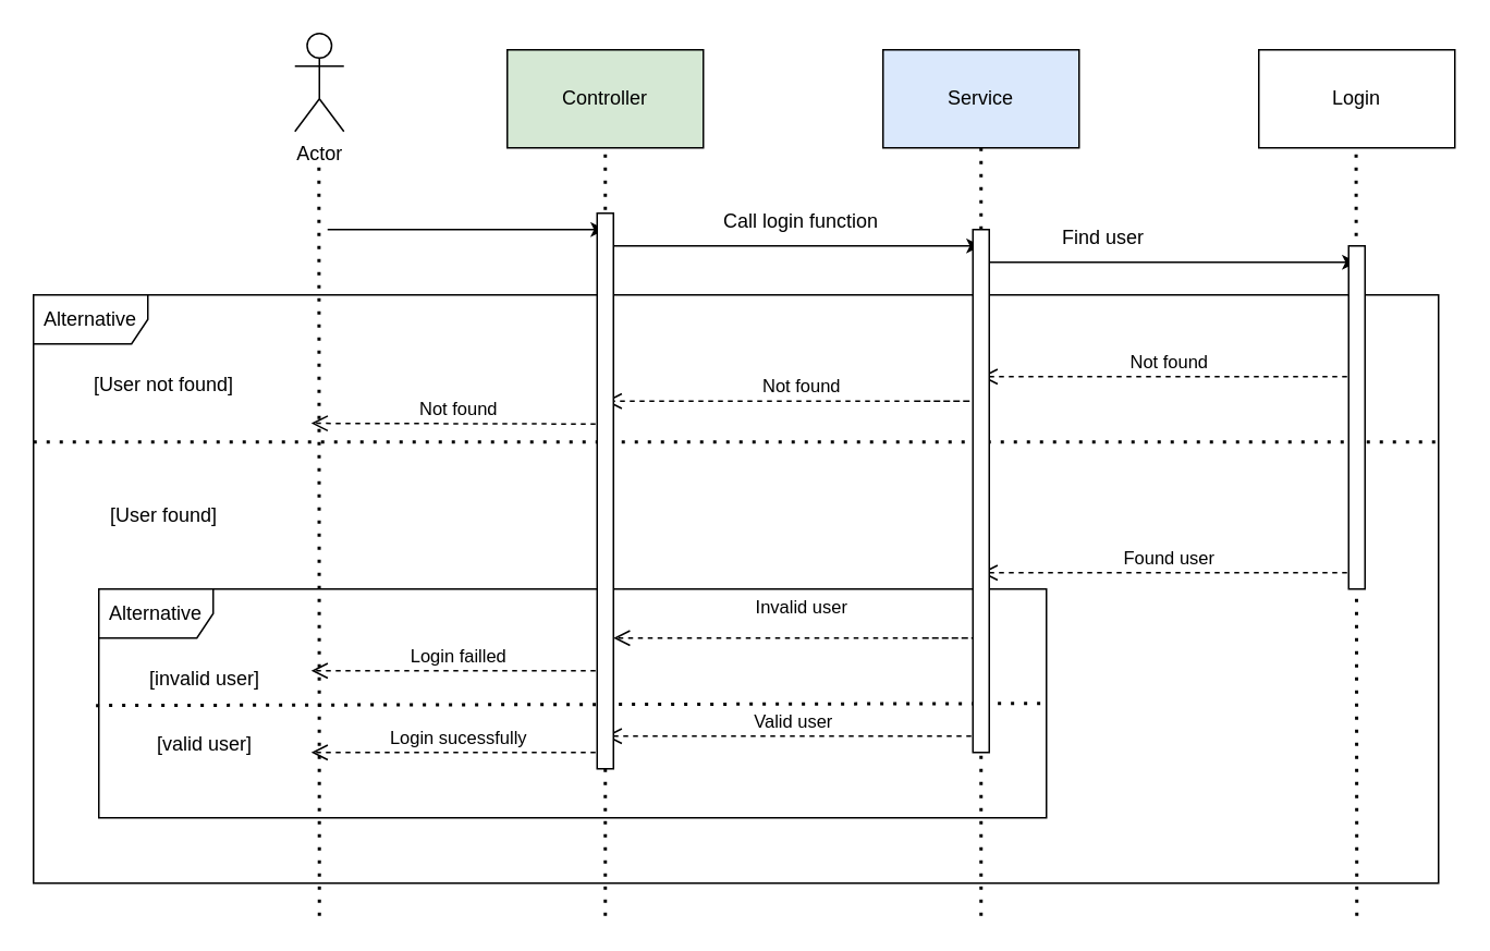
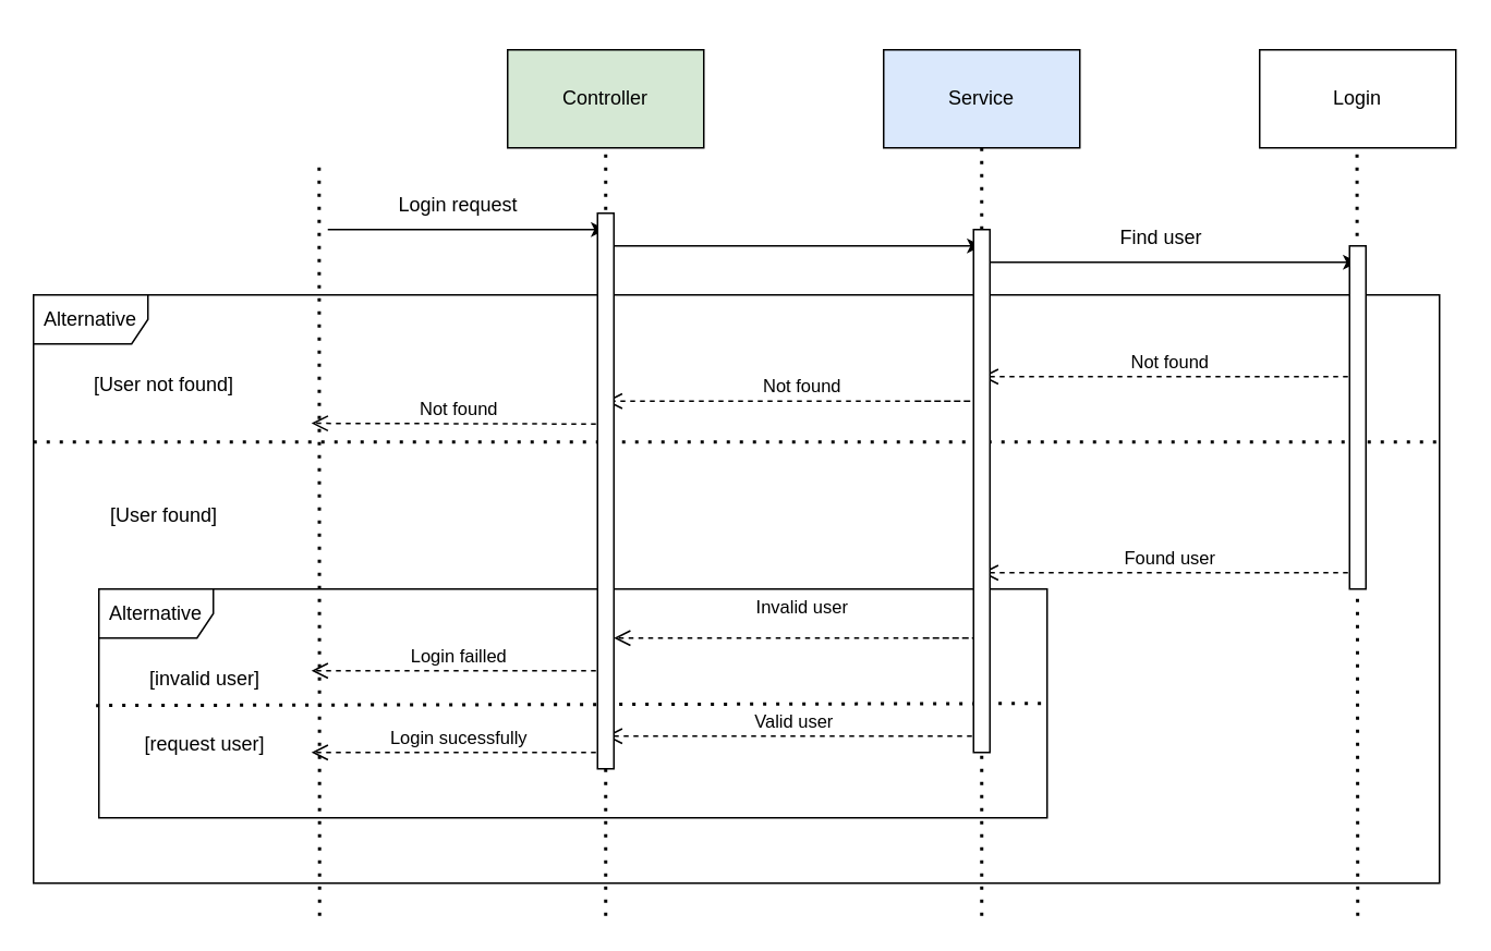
  <mxCell id="0" />
  <mxCell id="1" parent="0" />
- <mxCell id="2" value="Actor" style="shape=umlActor;verticalLabelPosition=bottom;verticalAlign=top;html=1;outlineConnect=0;" vertex="1" parent="1"><mxGeometry x="180" y="20" width="30" height="60" as="geometry" /></mxCell>
  <mxCell id="3" value="Controller" style="rounded=0;whiteSpace=wrap;html=1;fillColor=#d5e8d4;" vertex="1" parent="1"><mxGeometry x="310" y="30" width="120" height="60" as="geometry" /></mxCell>
  <mxCell id="4" value="Service" style="rounded=0;whiteSpace=wrap;html=1;fillColor=#dae8fc;" vertex="1" parent="1"><mxGeometry x="540" y="30" width="120" height="60" as="geometry" /></mxCell>
  <mxCell id="5" value="Login" style="rounded=0;whiteSpace=wrap;html=1;" vertex="1" parent="1"><mxGeometry x="770" y="30" width="120" height="60" as="geometry" /></mxCell>
  <mxCell id="6" value="" style="endArrow=none;dashed=1;html=1;dashPattern=1 3;strokeWidth=2;rounded=0;entryX=0.5;entryY=1;entryDx=0;entryDy=0;" edge="1" parent="1" target="3"><mxGeometry width="50" height="50" relative="1" as="geometry"><mxPoint x="370" y="560" as="sourcePoint" /><mxPoint x="540" y="190" as="targetPoint" /></mxGeometry></mxCell>
  <mxCell id="7" value="" style="endArrow=none;dashed=1;html=1;dashPattern=1 3;strokeWidth=2;rounded=0;entryX=0.5;entryY=1;entryDx=0;entryDy=0;startArrow=none;" edge="1" parent="1" source="33" target="4"><mxGeometry width="50" height="50" relative="1" as="geometry"><mxPoint x="600" y="560" as="sourcePoint" /><mxPoint x="540" y="190" as="targetPoint" /></mxGeometry></mxCell>
  <mxCell id="8" value="" style="endArrow=none;dashed=1;html=1;dashPattern=1 3;strokeWidth=2;rounded=0;entryX=0.5;entryY=1;entryDx=0;entryDy=0;" edge="1" parent="1"><mxGeometry width="50" height="50" relative="1" as="geometry"><mxPoint x="830" y="560" as="sourcePoint" /><mxPoint x="829.55" y="90" as="targetPoint" /></mxGeometry></mxCell>
  <mxCell id="9" value="" style="endArrow=none;dashed=1;html=1;dashPattern=1 3;strokeWidth=2;rounded=0;entryX=0.5;entryY=1;entryDx=0;entryDy=0;" edge="1" parent="1"><mxGeometry width="50" height="50" relative="1" as="geometry"><mxPoint x="195" y="560" as="sourcePoint" /><mxPoint x="194.72" y="100" as="targetPoint" /></mxGeometry></mxCell>
  <mxCell id="10" value="" style="endArrow=classic;html=1;rounded=0;" edge="1" parent="1"><mxGeometry width="50" height="50" relative="1" as="geometry"><mxPoint x="200" y="140" as="sourcePoint" /><mxPoint x="370" y="140" as="targetPoint" /></mxGeometry></mxCell>
+ <mxCell id="11" value="Login request&lt;br&gt;" style="text;html=1;strokeColor=none;fillColor=none;align=center;verticalAlign=middle;whiteSpace=wrap;rounded=0;" vertex="1" parent="1"><mxGeometry x="220" y="110" width="120" height="30" as="geometry" /></mxCell>
  <mxCell id="12" value="" style="endArrow=classic;html=1;rounded=0;" edge="1" parent="1"><mxGeometry width="50" height="50" relative="1" as="geometry"><mxPoint x="370" y="150" as="sourcePoint" /><mxPoint x="600" y="150" as="targetPoint" /></mxGeometry></mxCell>
- <mxCell id="13" value="Call login function" style="text;html=1;strokeColor=none;fillColor=none;align=center;verticalAlign=middle;whiteSpace=wrap;rounded=0;" vertex="1" parent="1"><mxGeometry x="430" y="120" width="120" height="30" as="geometry" /></mxCell>
  <mxCell id="14" value="" style="endArrow=classic;html=1;rounded=0;" edge="1" parent="1"><mxGeometry width="50" height="50" relative="1" as="geometry"><mxPoint x="600" y="160" as="sourcePoint" /><mxPoint x="830" y="160" as="targetPoint" /></mxGeometry></mxCell>
- <mxCell id="15" value="Find user" style="text;html=1;strokeColor=none;fillColor=none;align=center;verticalAlign=middle;whiteSpace=wrap;rounded=0;" vertex="1" parent="1"><mxGeometry x="645" y="130" width="60" height="30" as="geometry" /></mxCell>
+ <mxCell id="15" value="Find user" style="text;html=1;strokeColor=none;fillColor=none;align=center;verticalAlign=middle;whiteSpace=wrap;rounded=0;" vertex="1" parent="1"><mxGeometry x="680" y="130" width="60" height="30" as="geometry" /></mxCell>
  <mxCell id="16" value="[User not found]" style="text;html=1;strokeColor=none;fillColor=none;align=center;verticalAlign=middle;whiteSpace=wrap;rounded=0;" vertex="1" parent="1"><mxGeometry x="30" y="220" width="140" height="30" as="geometry" /></mxCell>
  <mxCell id="17" value="[User found]" style="text;html=1;strokeColor=none;fillColor=none;align=center;verticalAlign=middle;whiteSpace=wrap;rounded=0;" vertex="1" parent="1"><mxGeometry x="30" y="300" width="140" height="30" as="geometry" /></mxCell>
  <mxCell id="18" value="Not found" style="html=1;verticalAlign=bottom;endArrow=open;dashed=1;endSize=8;rounded=0;" edge="1" parent="1"><mxGeometry relative="1" as="geometry"><mxPoint x="830" y="230" as="sourcePoint" /><mxPoint x="600" y="230" as="targetPoint" /><Array as="points"><mxPoint x="800" y="230" /></Array></mxGeometry></mxCell>
  <mxCell id="19" value="Not found" style="html=1;verticalAlign=bottom;endArrow=open;dashed=1;endSize=8;rounded=0;" edge="1" parent="1"><mxGeometry x="0.111" relative="1" as="geometry"><mxPoint x="560" y="245" as="sourcePoint" /><mxPoint x="370" y="245" as="targetPoint" /><Array as="points"><mxPoint x="600" y="245" /></Array><mxPoint as="offset" /></mxGeometry></mxCell>
  <mxCell id="20" value="Not found" style="html=1;verticalAlign=bottom;endArrow=open;dashed=1;endSize=8;rounded=0;" edge="1" parent="1"><mxGeometry relative="1" as="geometry"><mxPoint x="370" y="259" as="sourcePoint" /><mxPoint x="190" y="258.55" as="targetPoint" /><Array as="points" /></mxGeometry></mxCell>
  <mxCell id="21" value="Found user" style="html=1;verticalAlign=bottom;endArrow=open;dashed=1;endSize=8;rounded=0;" edge="1" parent="1"><mxGeometry relative="1" as="geometry"><mxPoint x="830" y="350" as="sourcePoint" /><mxPoint x="600" y="350" as="targetPoint" /><Array as="points"><mxPoint x="800" y="350" /></Array></mxGeometry></mxCell>
  <mxCell id="22" value="Invalid user" style="html=1;verticalAlign=bottom;endArrow=open;dashed=1;endSize=8;rounded=0;" edge="1" parent="1"><mxGeometry x="0.148" y="-10" relative="1" as="geometry"><mxPoint x="565" y="390" as="sourcePoint" /><mxPoint x="375" y="390" as="targetPoint" /><Array as="points"><mxPoint x="605" y="390" /></Array><mxPoint as="offset" /></mxGeometry></mxCell>
  <mxCell id="23" value="Login failled" style="html=1;verticalAlign=bottom;endArrow=open;dashed=1;endSize=8;rounded=0;" edge="1" parent="1"><mxGeometry relative="1" as="geometry"><mxPoint x="370" y="410" as="sourcePoint" /><mxPoint x="190" y="410" as="targetPoint" /><Array as="points" /></mxGeometry></mxCell>
  <mxCell id="24" value="Login sucessfully" style="html=1;verticalAlign=bottom;endArrow=open;dashed=1;endSize=8;rounded=0;" edge="1" parent="1"><mxGeometry relative="1" as="geometry"><mxPoint x="370" y="460" as="sourcePoint" /><mxPoint x="190" y="460" as="targetPoint" /><Array as="points" /></mxGeometry></mxCell>
  <mxCell id="25" value="Valid user" style="html=1;verticalAlign=bottom;endArrow=open;dashed=1;endSize=8;rounded=0;" edge="1" parent="1"><mxGeometry relative="1" as="geometry"><mxPoint x="600" y="450" as="sourcePoint" /><mxPoint x="370" y="450" as="targetPoint" /></mxGeometry></mxCell>
  <mxCell id="26" value="Alternative" style="shape=umlFrame;whiteSpace=wrap;html=1;width=70;height=30;" vertex="1" parent="1"><mxGeometry x="20" y="180" width="860" height="360" as="geometry" /></mxCell>
  <mxCell id="27" value="" style="endArrow=none;dashed=1;html=1;dashPattern=1 3;strokeWidth=2;rounded=0;exitX=0;exitY=0.25;exitDx=0;exitDy=0;exitPerimeter=0;" edge="1" parent="1" source="26"><mxGeometry width="50" height="50" relative="1" as="geometry"><mxPoint x="180" y="160" as="sourcePoint" /><mxPoint x="880" y="270" as="targetPoint" /></mxGeometry></mxCell>
  <mxCell id="28" value="Alternative" style="shape=umlFrame;whiteSpace=wrap;html=1;width=70;height=30;" vertex="1" parent="1"><mxGeometry x="60" y="360" width="580" height="140" as="geometry" /></mxCell>
  <mxCell id="29" value="" style="endArrow=none;dashed=1;html=1;dashPattern=1 3;strokeWidth=2;rounded=0;exitX=-0.003;exitY=0.509;exitDx=0;exitDy=0;exitPerimeter=0;entryX=0.997;entryY=0.5;entryDx=0;entryDy=0;entryPerimeter=0;" edge="1" parent="1" source="28" target="28"><mxGeometry width="50" height="50" relative="1" as="geometry"><mxPoint x="230" y="280" as="sourcePoint" /><mxPoint x="280" y="230" as="targetPoint" /></mxGeometry></mxCell>
  <mxCell id="30" value="[invalid user]" style="text;html=1;strokeColor=none;fillColor=none;align=center;verticalAlign=middle;whiteSpace=wrap;rounded=0;" vertex="1" parent="1"><mxGeometry x="50" y="400" width="150" height="30" as="geometry" /></mxCell>
- <mxCell id="31" value="[valid user]" style="text;html=1;strokeColor=none;fillColor=none;align=center;verticalAlign=middle;whiteSpace=wrap;rounded=0;" vertex="1" parent="1"><mxGeometry x="50" y="440" width="150" height="30" as="geometry" /></mxCell>
+ <mxCell id="31" value="[request user]" style="text;html=1;strokeColor=none;fillColor=none;align=center;verticalAlign=middle;whiteSpace=wrap;rounded=0;" vertex="1" parent="1"><mxGeometry x="50" y="440" width="150" height="30" as="geometry" /></mxCell>
  <mxCell id="32" value="" style="html=1;points=[];perimeter=orthogonalPerimeter;" vertex="1" parent="1"><mxGeometry x="365" y="130" width="10" height="340" as="geometry" /></mxCell>
  <mxCell id="33" value="" style="html=1;points=[];perimeter=orthogonalPerimeter;" vertex="1" parent="1"><mxGeometry x="595" y="140" width="10" height="320" as="geometry" /></mxCell>
  <mxCell id="34" value="" style="endArrow=none;dashed=1;html=1;dashPattern=1 3;strokeWidth=2;rounded=0;entryX=0.5;entryY=1;entryDx=0;entryDy=0;" edge="1" parent="1" target="33"><mxGeometry width="50" height="50" relative="1" as="geometry"><mxPoint x="600" y="560" as="sourcePoint" /><mxPoint x="600" y="90" as="targetPoint" /></mxGeometry></mxCell>
  <mxCell id="35" value="" style="html=1;points=[];perimeter=orthogonalPerimeter;" vertex="1" parent="1"><mxGeometry x="825" y="150" width="10" height="210" as="geometry" /></mxCell>
